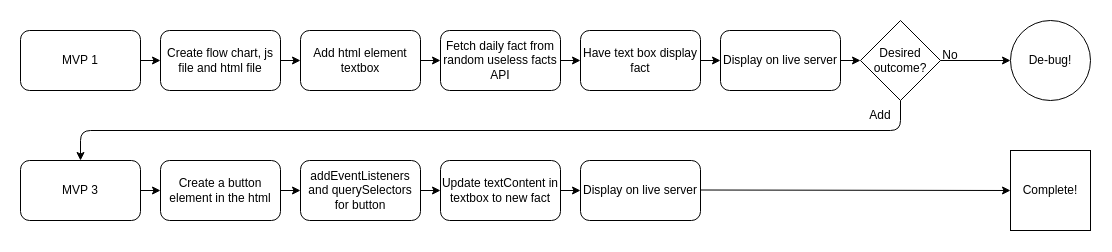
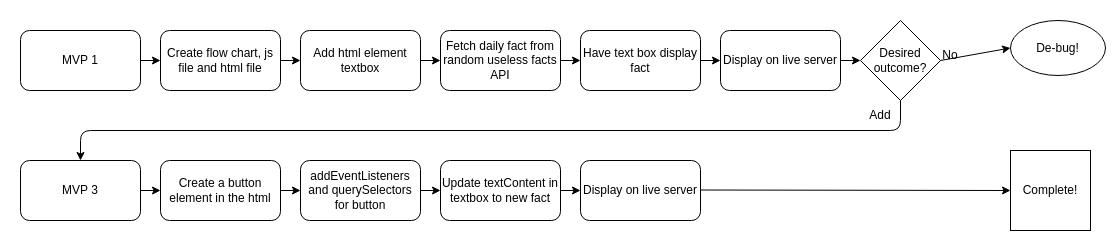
  <mxCell id="0" />
  <mxCell id="1" parent="0" />
  <mxCell id="2" value="" style="edgeStyle=none;html=1;" edge="1" parent="1" source="3" target="5"><mxGeometry relative="1" as="geometry" /></mxCell>
  <mxCell id="3" value="MVP 1" style="rounded=1;whiteSpace=wrap;html=1;" vertex="1" parent="1"><mxGeometry x="20" y="30" width="120" height="60" as="geometry" /></mxCell>
  <mxCell id="4" value="" style="edgeStyle=none;html=1;" edge="1" parent="1" source="5" target="7"><mxGeometry relative="1" as="geometry" /></mxCell>
  <mxCell id="5" value="Create flow chart, js file and html file" style="whiteSpace=wrap;html=1;rounded=1;" vertex="1" parent="1"><mxGeometry x="160" y="30" width="120" height="60" as="geometry" /></mxCell>
  <mxCell id="6" value="" style="edgeStyle=none;html=1;" edge="1" parent="1" source="7"><mxGeometry relative="1" as="geometry"><mxPoint x="440" y="60" as="targetPoint" /></mxGeometry></mxCell>
  <mxCell id="7" value="Add html element textbox" style="whiteSpace=wrap;html=1;rounded=1;" vertex="1" parent="1"><mxGeometry x="300" y="30" width="120" height="60" as="geometry" /></mxCell>
  <mxCell id="8" value="" style="edgeStyle=none;html=1;" edge="1" parent="1"><mxGeometry relative="1" as="geometry"><mxPoint x="580" y="60" as="targetPoint" /><mxPoint x="560" y="60" as="sourcePoint" /></mxGeometry></mxCell>
  <mxCell id="9" value="" style="edgeStyle=none;html=1;" edge="1" parent="1"><mxGeometry relative="1" as="geometry"><mxPoint x="860" y="60" as="targetPoint" /><mxPoint x="840" y="60" as="sourcePoint" /></mxGeometry></mxCell>
- <mxCell id="10" value="De-bug!" style="ellipse;whiteSpace=wrap;html=1;" vertex="1" parent="1"><mxGeometry x="1010" y="20" width="80" height="80" as="geometry" /></mxCell>
+ <mxCell id="10" value="De-bug!" style="ellipse;whiteSpace=wrap;html=1;" vertex="1" parent="1"><mxGeometry x="1010" y="20" width="95" height="55" as="geometry" /></mxCell>
  <mxCell id="11" value="" style="edgeStyle=none;html=1;entryX=0.5;entryY=0;entryDx=0;entryDy=0;exitX=0.5;exitY=1;exitDx=0;exitDy=0;" edge="1" parent="1" source="12"><mxGeometry relative="1" as="geometry"><mxPoint x="760" y="100" as="sourcePoint" /><mxPoint x="80" y="160" as="targetPoint" /><Array as="points"><mxPoint x="900" y="130" /><mxPoint x="80" y="130" /></Array></mxGeometry></mxCell>
  <mxCell id="12" value="Desired outcome?" style="rhombus;whiteSpace=wrap;html=1;" vertex="1" parent="1"><mxGeometry x="860" y="20" width="80" height="80" as="geometry" /></mxCell>
  <mxCell id="13" value="Add" style="text;html=1;strokeColor=none;fillColor=none;align=center;verticalAlign=middle;whiteSpace=wrap;rounded=0;" vertex="1" parent="1"><mxGeometry x="850" y="100" width="60" height="30" as="geometry" /></mxCell>
  <mxCell id="14" value="No" style="text;html=1;strokeColor=none;fillColor=none;align=center;verticalAlign=middle;whiteSpace=wrap;rounded=0;" vertex="1" parent="1"><mxGeometry x="920" y="40" width="60" height="30" as="geometry" /></mxCell>
  <mxCell id="15" value="Complete!" style="whiteSpace=wrap;html=1;aspect=fixed;" vertex="1" parent="1"><mxGeometry x="1010" y="150" width="80" height="80" as="geometry" /></mxCell>
  <mxCell id="16" value="Fetch daily fact from random useless facts API" style="whiteSpace=wrap;html=1;rounded=1;" vertex="1" parent="1"><mxGeometry x="440" y="30" width="120" height="60" as="geometry" /></mxCell>
  <mxCell id="17" value="Have text box display fact" style="whiteSpace=wrap;html=1;rounded=1;" vertex="1" parent="1"><mxGeometry x="580" y="30" width="120" height="60" as="geometry" /></mxCell>
  <mxCell id="18" value="" style="edgeStyle=none;html=1;" edge="1" parent="1"><mxGeometry relative="1" as="geometry"><mxPoint x="720" y="60" as="targetPoint" /><mxPoint x="700" y="60" as="sourcePoint" /></mxGeometry></mxCell>
  <mxCell id="19" value="Display on live server" style="whiteSpace=wrap;html=1;rounded=1;" vertex="1" parent="1"><mxGeometry x="720" y="30" width="120" height="60" as="geometry" /></mxCell>
  <mxCell id="20" value="" style="edgeStyle=none;html=1;" edge="1" parent="1" source="21" target="23"><mxGeometry relative="1" as="geometry" /></mxCell>
  <mxCell id="21" value="MVP 3" style="rounded=1;whiteSpace=wrap;html=1;" vertex="1" parent="1"><mxGeometry x="20" y="160" width="120" height="60" as="geometry" /></mxCell>
  <mxCell id="22" value="" style="edgeStyle=none;html=1;" edge="1" parent="1" source="23" target="25"><mxGeometry relative="1" as="geometry" /></mxCell>
  <mxCell id="23" value="Create a button element in the html" style="whiteSpace=wrap;html=1;rounded=1;" vertex="1" parent="1"><mxGeometry x="160" y="160" width="120" height="60" as="geometry" /></mxCell>
  <mxCell id="24" value="" style="edgeStyle=none;html=1;" edge="1" parent="1" source="25"><mxGeometry relative="1" as="geometry"><mxPoint x="440" y="190" as="targetPoint" /></mxGeometry></mxCell>
  <mxCell id="25" value="addEventListeners and querySelectors for button" style="whiteSpace=wrap;html=1;rounded=1;" vertex="1" parent="1"><mxGeometry x="300" y="160" width="120" height="60" as="geometry" /></mxCell>
  <mxCell id="26" value="" style="edgeStyle=none;html=1;" edge="1" parent="1"><mxGeometry relative="1" as="geometry"><mxPoint x="580" y="190" as="targetPoint" /><mxPoint x="560" y="190" as="sourcePoint" /></mxGeometry></mxCell>
  <mxCell id="27" value="Display on live server" style="whiteSpace=wrap;html=1;rounded=1;" vertex="1" parent="1"><mxGeometry x="580" y="160" width="120" height="60" as="geometry" /></mxCell>
  <mxCell id="28" value="Update textContent in textbox to new fact" style="whiteSpace=wrap;html=1;rounded=1;" vertex="1" parent="1"><mxGeometry x="440" y="160" width="120" height="60" as="geometry" /></mxCell>
  <mxCell id="29" value="" style="edgeStyle=none;html=1;exitX=0.333;exitY=0.667;exitDx=0;exitDy=0;exitPerimeter=0;entryX=0;entryY=0.5;entryDx=0;entryDy=0;" edge="1" parent="1" source="14" target="10"><mxGeometry relative="1" as="geometry"><mxPoint x="1070" y="40" as="targetPoint" /><mxPoint x="990" y="130" as="sourcePoint" /></mxGeometry></mxCell>
  <mxCell id="30" value="" style="edgeStyle=none;html=1;exitX=0.333;exitY=0.667;exitDx=0;exitDy=0;exitPerimeter=0;entryX=0;entryY=0.5;entryDx=0;entryDy=0;" edge="1" parent="1" target="15"><mxGeometry relative="1" as="geometry"><mxPoint x="770.02" y="189.5" as="targetPoint" /><mxPoint x="700" y="189.51" as="sourcePoint" /></mxGeometry></mxCell>
